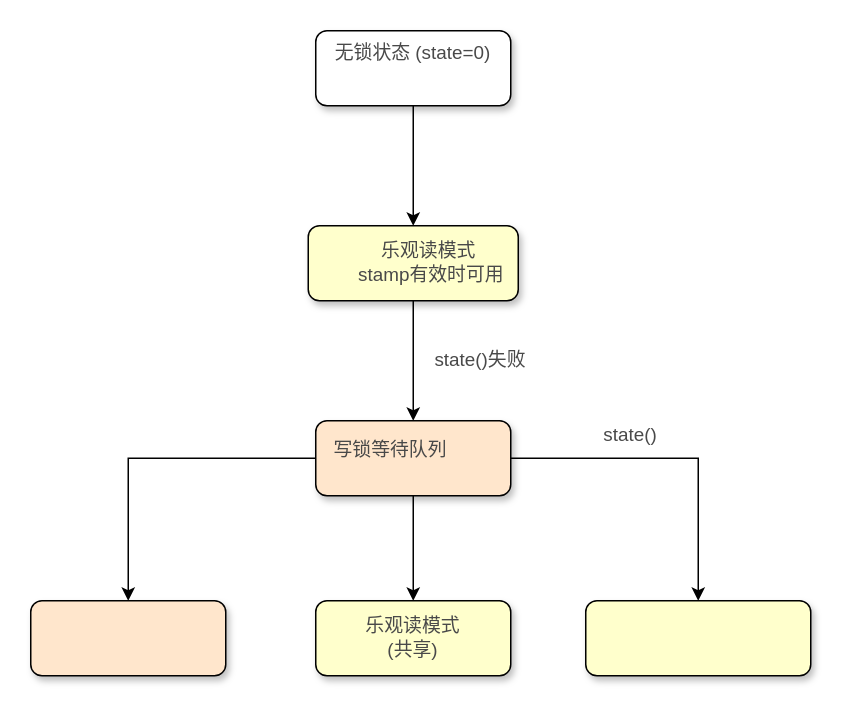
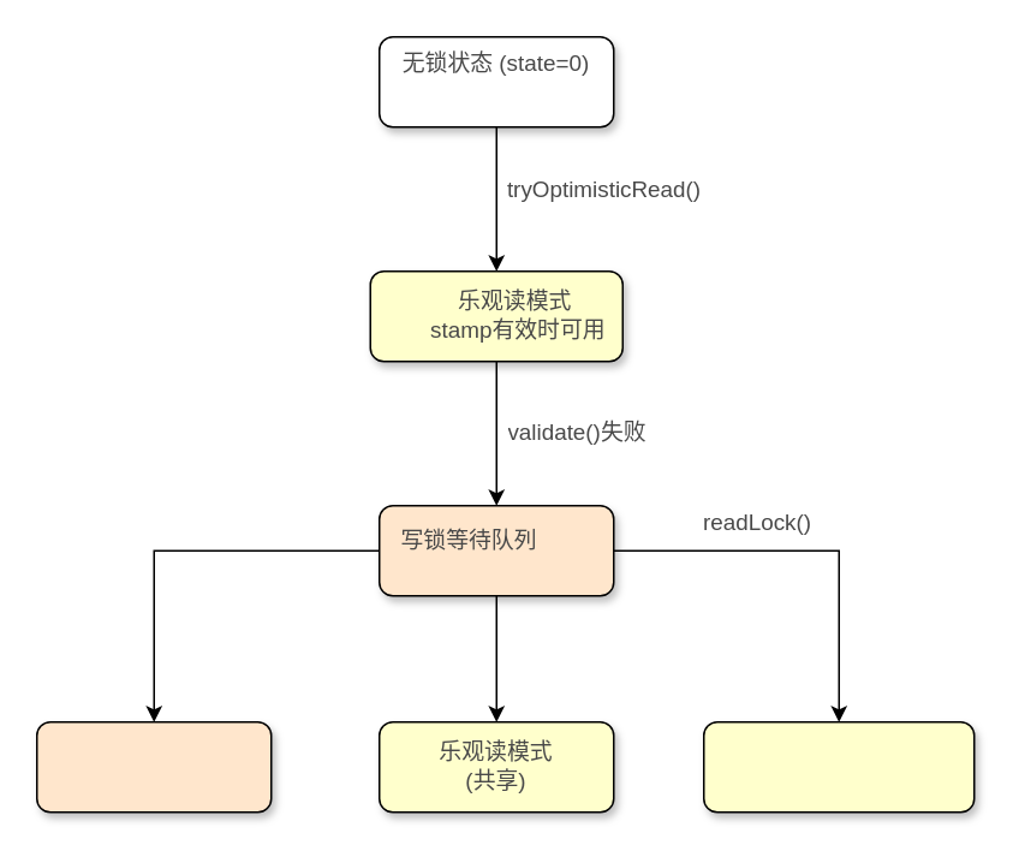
  <mxCell id="0" />
  <mxCell id="1" parent="0" />
  <mxCell id="2" value="" style="group" vertex="1" connectable="0" parent="1"><mxGeometry x="20" y="20" width="520" height="430" as="geometry" /></mxCell>
  <mxCell id="3" value="" style="group" vertex="1" connectable="0" parent="2"><mxGeometry x="190" width="130" height="50" as="geometry" /></mxCell>
  <mxCell id="4" value="" style="rounded=1;whiteSpace=wrap;html=1;shadow=1;" vertex="1" parent="3"><mxGeometry width="130" height="50" as="geometry" /></mxCell>
  <mxCell id="5" value="&lt;pre style=&quot;font-family: var(--ds-font-family-code); overflow: auto; padding: calc(var(--ds-md-zoom)*8px)calc(var(--ds-md-zoom)*12px); text-wrap: wrap; word-break: break-all; color: rgb(73, 73, 73); font-size: 12.573px; text-align: start; margin-top: 0px !important; margin-bottom: 0px !important;&quot;&gt;无锁状态 (state=0)&lt;/pre&gt;" style="text;strokeColor=none;align=center;fillColor=none;html=1;verticalAlign=middle;whiteSpace=wrap;rounded=0;" vertex="1" parent="3"><mxGeometry x="10" y="5" width="110" height="20" as="geometry" /></mxCell>
  <mxCell id="6" value="" style="group" vertex="1" connectable="0" parent="2"><mxGeometry x="185" y="130" width="140" height="50" as="geometry" /></mxCell>
  <mxCell id="7" value="&lt;pre style=&quot;font-family: var(--ds-font-family-code); overflow: auto; padding: calc(var(--ds-md-zoom)*8px)calc(var(--ds-md-zoom)*12px); text-wrap: wrap; word-break: break-all; color: rgb(73, 73, 73); font-size: 12.573px; margin-top: 0px !important; margin-bottom: 0px !important;&quot;&gt;&lt;br&gt;&lt;/pre&gt;" style="rounded=1;whiteSpace=wrap;html=1;align=center;shadow=1;fillColor=#FFFFCC;" vertex="1" parent="6"><mxGeometry width="140" height="50" as="geometry" /></mxCell>
  <mxCell id="8" value="&lt;pre style=&quot;font-family: var(--ds-font-family-code); overflow: auto; padding: calc(var(--ds-md-zoom)*8px)calc(var(--ds-md-zoom)*12px); text-wrap: wrap; word-break: break-all; color: rgb(73, 73, 73); font-size: 12.573px; margin-top: 0px !important; margin-bottom: 0px !important;&quot;&gt;乐观读模式&lt;/pre&gt;&lt;pre style=&quot;font-family: var(--ds-font-family-code); overflow: auto; padding: calc(var(--ds-md-zoom)*8px)calc(var(--ds-md-zoom)*12px); text-wrap: wrap; word-break: break-all; color: rgb(73, 73, 73); font-size: 12.573px; margin-top: 0px !important; margin-bottom: 0px !important;&quot;&gt;&lt;pre style=&quot;font-family: var(--ds-font-family-code); overflow: auto; padding: calc(var(--ds-md-zoom)*8px)calc(var(--ds-md-zoom)*12px); text-wrap: wrap; word-break: break-all; margin-top: 0px !important; margin-bottom: 0px !important;&quot;&gt; stamp有效时可用&lt;/pre&gt;&lt;/pre&gt;" style="text;strokeColor=none;align=center;fillColor=none;html=1;verticalAlign=middle;whiteSpace=wrap;rounded=0;" vertex="1" parent="6"><mxGeometry x="27.5" y="10" width="105" height="30" as="geometry" /></mxCell>
  <mxCell id="9" value="" style="group" vertex="1" connectable="0" parent="2"><mxGeometry x="190" y="260" width="130" height="50" as="geometry" /></mxCell>
  <mxCell id="10" value="&lt;pre style=&quot;font-family: var(--ds-font-family-code); overflow: auto; padding: calc(var(--ds-md-zoom)*8px)calc(var(--ds-md-zoom)*12px); text-wrap: wrap; word-break: break-all; color: rgb(73, 73, 73); font-size: 12.573px; margin-top: 0px !important; margin-bottom: 0px !important;&quot;&gt;&lt;br&gt;&lt;/pre&gt;" style="rounded=1;whiteSpace=wrap;html=1;align=center;fillColor=#FFE6CC;shadow=1;" vertex="1" parent="9"><mxGeometry width="130" height="50" as="geometry" /></mxCell>
  <mxCell id="11" value="&lt;pre style=&quot;font-family: var(--ds-font-family-code); overflow: auto; padding: calc(var(--ds-md-zoom)*8px)calc(var(--ds-md-zoom)*12px); text-wrap: wrap; word-break: break-all; color: rgb(73, 73, 73); font-size: 12.573px; text-align: start; margin-top: 0px !important; margin-bottom: 0px !important;&quot;&gt;写锁等待队列&lt;/pre&gt;" style="text;strokeColor=none;align=center;fillColor=none;html=1;verticalAlign=middle;whiteSpace=wrap;rounded=0;" vertex="1" parent="9"><mxGeometry x="10" y="5" width="80" height="30" as="geometry" /></mxCell>
  <mxCell id="12" value="" style="group" vertex="1" connectable="0" parent="2"><mxGeometry y="380" width="130" height="50" as="geometry" /></mxCell>
  <mxCell id="13" value="&lt;pre style=&quot;font-family: var(--ds-font-family-code); overflow: auto; padding: calc(var(--ds-md-zoom)*8px)calc(var(--ds-md-zoom)*12px); text-wrap: wrap; word-break: break-all; color: rgb(73, 73, 73); font-size: 12.573px; margin-top: 0px !important; margin-bottom: 0px !important;&quot;&gt;&lt;br&gt;&lt;/pre&gt;" style="rounded=1;whiteSpace=wrap;html=1;align=center;fillColor=#FFE6CC;shadow=1;" vertex="1" parent="12"><mxGeometry width="130" height="50" as="geometry" /></mxCell>
  <mxCell id="14" value="" style="group" vertex="1" connectable="0" parent="2"><mxGeometry x="190" y="380" width="130" height="50" as="geometry" /></mxCell>
  <mxCell id="15" value="&lt;pre style=&quot;font-family: var(--ds-font-family-code); overflow: auto; padding: calc(var(--ds-md-zoom)*8px)calc(var(--ds-md-zoom)*12px); text-wrap: wrap; word-break: break-all; color: rgb(73, 73, 73); font-size: 12.573px; margin-top: 0px !important; margin-bottom: 0px !important;&quot;&gt;&lt;br&gt;&lt;/pre&gt;" style="rounded=1;whiteSpace=wrap;html=1;align=center;fillColor=#FFFFCC;shadow=1;" vertex="1" parent="14"><mxGeometry width="130" height="50" as="geometry" /></mxCell>
  <mxCell id="16" value="&lt;pre style=&quot;font-family: var(--ds-font-family-code); overflow: auto; padding: calc(var(--ds-md-zoom)*8px)calc(var(--ds-md-zoom)*12px); text-wrap: wrap; word-break: break-all; color: rgb(73, 73, 73); font-size: 12.573px; margin-top: 0px !important; margin-bottom: 0px !important;&quot;&gt;乐观读模式&lt;/pre&gt;&lt;pre style=&quot;font-family: var(--ds-font-family-code); overflow: auto; padding: calc(var(--ds-md-zoom)*8px)calc(var(--ds-md-zoom)*12px); text-wrap: wrap; word-break: break-all; color: rgb(73, 73, 73); font-size: 12.573px; margin-top: 0px !important; margin-bottom: 0px !important;&quot;&gt;&lt;pre style=&quot;font-family: var(--ds-font-family-code); overflow: auto; padding: calc(var(--ds-md-zoom)*8px)calc(var(--ds-md-zoom)*12px); text-wrap: wrap; word-break: break-all; margin-top: 0px !important; margin-bottom: 0px !important;&quot;&gt;(共享)&lt;/pre&gt;&lt;/pre&gt;" style="text;strokeColor=none;align=center;fillColor=none;html=1;verticalAlign=middle;whiteSpace=wrap;rounded=0;" vertex="1" parent="14"><mxGeometry x="30" y="5" width="70" height="40" as="geometry" /></mxCell>
  <mxCell id="17" value="" style="group" vertex="1" connectable="0" parent="2"><mxGeometry x="370" y="380" width="150" height="50" as="geometry" /></mxCell>
  <mxCell id="18" value="&lt;pre style=&quot;font-family: var(--ds-font-family-code); overflow: auto; padding: calc(var(--ds-md-zoom)*8px)calc(var(--ds-md-zoom)*12px); text-wrap: wrap; word-break: break-all; color: rgb(73, 73, 73); font-size: 12.573px; margin-top: 0px !important; margin-bottom: 0px !important;&quot;&gt;&lt;br&gt;&lt;/pre&gt;" style="rounded=1;whiteSpace=wrap;html=1;align=center;fillColor=#FFFFCC;shadow=1;" vertex="1" parent="17"><mxGeometry width="150" height="50" as="geometry" /></mxCell>
  <mxCell id="19" value="" style="group" vertex="1" connectable="0" parent="2"><mxGeometry x="60" y="260" width="80" height="20" as="geometry" /></mxCell>
  <mxCell id="20" value="" style="group" vertex="1" connectable="0" parent="2"><mxGeometry x="360" y="260" width="80" height="20" as="geometry" /></mxCell>
- <mxCell id="21" value="&lt;pre style=&quot;font-family: var(--ds-font-family-code); overflow: auto; padding: calc(var(--ds-md-zoom)*8px)calc(var(--ds-md-zoom)*12px); text-wrap: wrap; word-break: break-all; color: rgb(73, 73, 73); font-size: 12.573px; text-align: start; margin-top: 0px !important; margin-bottom: 0px !important;&quot;&gt;state()&lt;/pre&gt;" style="text;strokeColor=none;align=center;fillColor=none;html=1;verticalAlign=middle;whiteSpace=wrap;rounded=0;" vertex="1" parent="20"><mxGeometry width="80" height="20" as="geometry" /></mxCell>
+ <mxCell id="21" value="&lt;pre style=&quot;font-family: var(--ds-font-family-code); overflow: auto; padding: calc(var(--ds-md-zoom)*8px)calc(var(--ds-md-zoom)*12px); text-wrap: wrap; word-break: break-all; color: rgb(73, 73, 73); font-size: 12.573px; text-align: start; margin-top: 0px !important; margin-bottom: 0px !important;&quot;&gt;readLock()&lt;/pre&gt;" style="text;strokeColor=none;align=center;fillColor=none;html=1;verticalAlign=middle;whiteSpace=wrap;rounded=0;" vertex="1" parent="20"><mxGeometry width="80" height="20" as="geometry" /></mxCell>
  <mxCell id="22" value="" style="group" vertex="1" connectable="0" parent="2"><mxGeometry x="260" y="210" width="80" height="20" as="geometry" /></mxCell>
- <mxCell id="23" value="&lt;pre style=&quot;font-family: var(--ds-font-family-code); overflow: auto; padding: calc(var(--ds-md-zoom)*8px)calc(var(--ds-md-zoom)*12px); text-wrap: wrap; word-break: break-all; color: rgb(73, 73, 73); font-size: 12.573px; text-align: start; margin-top: 0px !important; margin-bottom: 0px !important;&quot;&gt;state()失败&lt;/pre&gt;" style="text;strokeColor=none;align=center;fillColor=none;html=1;verticalAlign=middle;whiteSpace=wrap;rounded=0;" vertex="1" parent="22"><mxGeometry width="80" height="20" as="geometry" /></mxCell>
+ <mxCell id="23" value="&lt;pre style=&quot;font-family: var(--ds-font-family-code); overflow: auto; padding: calc(var(--ds-md-zoom)*8px)calc(var(--ds-md-zoom)*12px); text-wrap: wrap; word-break: break-all; color: rgb(73, 73, 73); font-size: 12.573px; text-align: start; margin-top: 0px !important; margin-bottom: 0px !important;&quot;&gt;validate()失败&lt;/pre&gt;" style="text;strokeColor=none;align=center;fillColor=none;html=1;verticalAlign=middle;whiteSpace=wrap;rounded=0;" vertex="1" parent="22"><mxGeometry width="80" height="20" as="geometry" /></mxCell>
  <mxCell id="24" value="" style="group" vertex="1" connectable="0" parent="2"><mxGeometry x="260" y="70" width="110" height="30" as="geometry" /></mxCell>
+ <mxCell id="25" value="&lt;pre style=&quot;font-family: var(--ds-font-family-code); overflow: auto; padding: calc(var(--ds-md-zoom)*8px)calc(var(--ds-md-zoom)*12px); text-wrap: wrap; word-break: break-all; color: rgb(73, 73, 73); font-size: 12.573px; text-align: start; margin-top: 0px !important; margin-bottom: 0px !important;&quot;&gt;tryOptimisticRead()&lt;/pre&gt;" style="text;strokeColor=none;align=center;fillColor=none;html=1;verticalAlign=middle;whiteSpace=wrap;rounded=0;" vertex="1" parent="24"><mxGeometry width="110" height="30" as="geometry" /></mxCell>
  <mxCell id="26" style="edgeStyle=orthogonalEdgeStyle;rounded=0;orthogonalLoop=1;jettySize=auto;html=1;exitX=0.5;exitY=1;exitDx=0;exitDy=0;entryX=0.5;entryY=0;entryDx=0;entryDy=0;" edge="1" parent="2" source="4" target="7"><mxGeometry relative="1" as="geometry" /></mxCell>
  <mxCell id="27" style="edgeStyle=orthogonalEdgeStyle;rounded=0;orthogonalLoop=1;jettySize=auto;html=1;exitX=0.5;exitY=1;exitDx=0;exitDy=0;entryX=0.5;entryY=0;entryDx=0;entryDy=0;" edge="1" parent="2" source="7" target="10"><mxGeometry relative="1" as="geometry" /></mxCell>
  <mxCell id="28" style="edgeStyle=orthogonalEdgeStyle;rounded=0;orthogonalLoop=1;jettySize=auto;html=1;exitX=0;exitY=0.5;exitDx=0;exitDy=0;entryX=0.5;entryY=0;entryDx=0;entryDy=0;" edge="1" parent="2" source="10" target="13"><mxGeometry relative="1" as="geometry" /></mxCell>
  <mxCell id="29" style="edgeStyle=orthogonalEdgeStyle;rounded=0;orthogonalLoop=1;jettySize=auto;html=1;entryX=0.5;entryY=0;entryDx=0;entryDy=0;" edge="1" parent="2" source="10" target="15"><mxGeometry relative="1" as="geometry" /></mxCell>
  <mxCell id="30" style="edgeStyle=orthogonalEdgeStyle;rounded=0;orthogonalLoop=1;jettySize=auto;html=1;exitX=1;exitY=0.5;exitDx=0;exitDy=0;entryX=0.5;entryY=0;entryDx=0;entryDy=0;" edge="1" parent="2" source="10" target="18"><mxGeometry relative="1" as="geometry" /></mxCell>
